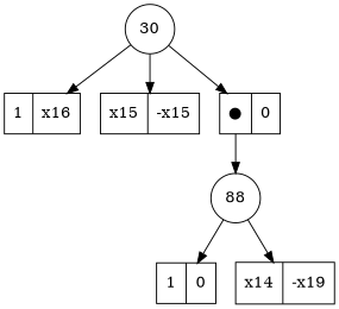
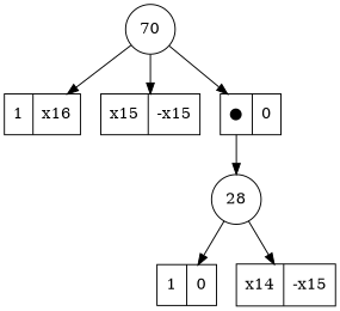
  digraph {
    node [shape=record]
-   n1 [label=30 shape=circle]
+   n1 [label=70 shape=circle]
    n2 [label="<f0> 1|<f1> x16"]
    n3 [label="<f0> x15|<f1> -x15"]
    n4 [label="<f0> ●|<f1> 0"]
-   n5 [label=88 shape=circle]
+   n5 [label=28 shape=circle]
    n6 [label="<f0> 1|<f1> 0"]
-   n7 [label="<f0> x14|<f1> -x19"]
+   n7 [label="<f0> x14|<f1> -x15"]
    n1 -> n2
    n1 -> n3
    n1 -> n4
    n4 -> n5 [tailport=f0]
    n5 -> n6
    n5 -> n7
  }
